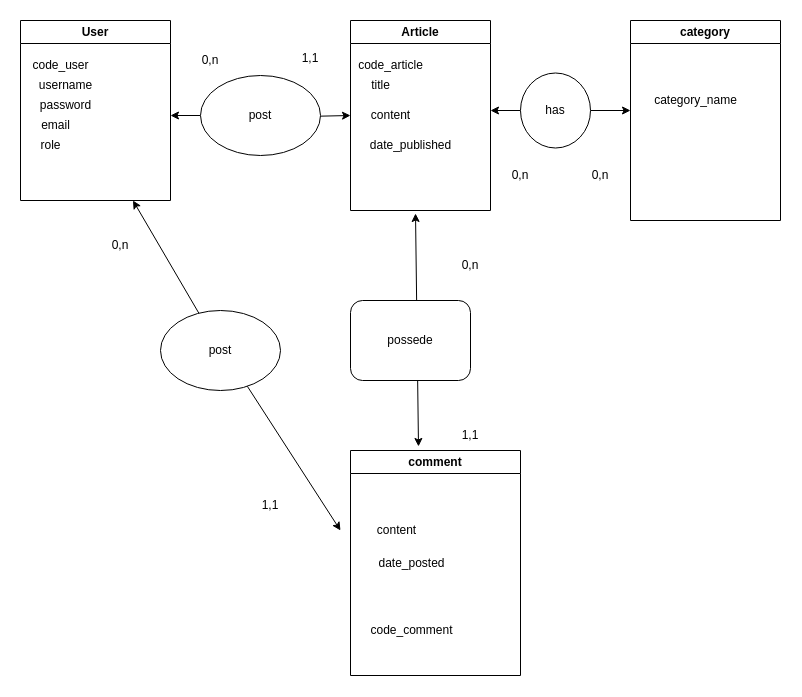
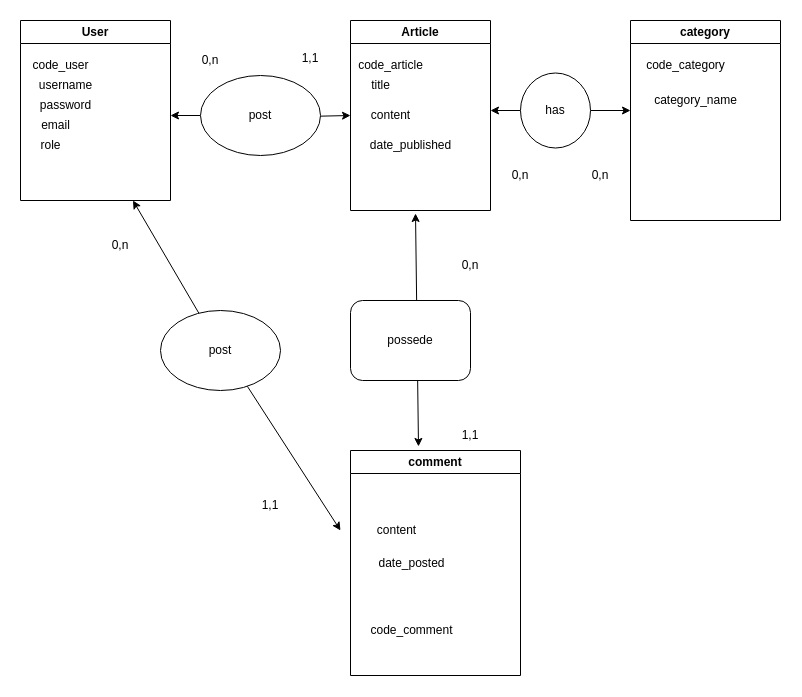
  <mxCell id="0" />
  <mxCell id="1" parent="0" />
  <mxCell id="2" value="User" style="swimlane;whiteSpace=wrap;html=1;" parent="1" vertex="1"><mxGeometry x="20" y="20" width="150" height="180" as="geometry" /></mxCell>
  <mxCell id="3" value="code_user" style="text;html=1;align=center;verticalAlign=middle;resizable=0;points=[];autosize=1;strokeColor=none;fillColor=none;" parent="2" vertex="1"><mxGeometry y="30" width="80" height="30" as="geometry" /></mxCell>
  <mxCell id="4" value="username" style="text;html=1;align=center;verticalAlign=middle;resizable=0;points=[];autosize=1;strokeColor=none;fillColor=none;" parent="2" vertex="1"><mxGeometry x="5" y="50" width="80" height="30" as="geometry" /></mxCell>
  <mxCell id="5" value="password" style="text;html=1;align=center;verticalAlign=middle;resizable=0;points=[];autosize=1;strokeColor=none;fillColor=none;" parent="2" vertex="1"><mxGeometry x="10" y="70" width="70" height="30" as="geometry" /></mxCell>
  <mxCell id="6" value="email" style="text;html=1;align=center;verticalAlign=middle;resizable=0;points=[];autosize=1;strokeColor=none;fillColor=none;" parent="2" vertex="1"><mxGeometry x="10" y="90" width="50" height="30" as="geometry" /></mxCell>
  <mxCell id="7" value="role" style="text;html=1;align=center;verticalAlign=middle;resizable=0;points=[];autosize=1;strokeColor=none;fillColor=none;" parent="2" vertex="1"><mxGeometry x="10" y="110" width="40" height="30" as="geometry" /></mxCell>
  <mxCell id="8" value="Article" style="swimlane;whiteSpace=wrap;html=1;" parent="1" vertex="1"><mxGeometry x="350" y="20" width="140" height="190" as="geometry" /></mxCell>
  <mxCell id="9" value="title" style="text;html=1;align=center;verticalAlign=middle;resizable=0;points=[];autosize=1;strokeColor=none;fillColor=none;" parent="8" vertex="1"><mxGeometry x="10" y="50" width="40" height="30" as="geometry" /></mxCell>
  <mxCell id="10" value="code_article" style="text;html=1;align=center;verticalAlign=middle;resizable=0;points=[];autosize=1;strokeColor=none;fillColor=none;" parent="8" vertex="1"><mxGeometry x="-5" y="30" width="90" height="30" as="geometry" /></mxCell>
  <mxCell id="11" value="date_published" style="text;html=1;align=center;verticalAlign=middle;resizable=0;points=[];autosize=1;strokeColor=none;fillColor=none;" parent="8" vertex="1"><mxGeometry x="10" y="110" width="100" height="30" as="geometry" /></mxCell>
  <mxCell id="12" value="content" style="text;html=1;align=center;verticalAlign=middle;resizable=0;points=[];autosize=1;strokeColor=none;fillColor=none;" parent="8" vertex="1"><mxGeometry x="10" y="80" width="60" height="30" as="geometry" /></mxCell>
  <mxCell id="13" value="comment" style="swimlane;whiteSpace=wrap;html=1;" parent="1" vertex="1"><mxGeometry x="350" y="450" width="170" height="225" as="geometry" /></mxCell>
  <mxCell id="14" value="code_comment" style="text;html=1;align=center;verticalAlign=middle;resizable=0;points=[];autosize=1;strokeColor=none;fillColor=none;" parent="13" vertex="1"><mxGeometry x="6" y="165" width="110" height="30" as="geometry" /></mxCell>
  <mxCell id="15" value="content" style="text;html=1;align=center;verticalAlign=middle;resizable=0;points=[];autosize=1;strokeColor=none;fillColor=none;" parent="13" vertex="1"><mxGeometry x="16" y="65" width="60" height="30" as="geometry" /></mxCell>
  <mxCell id="16" value="date_posted" style="text;html=1;align=center;verticalAlign=middle;resizable=0;points=[];autosize=1;strokeColor=none;fillColor=none;" parent="13" vertex="1"><mxGeometry x="16" y="97.5" width="90" height="30" as="geometry" /></mxCell>
  <mxCell id="17" value="category" style="swimlane;whiteSpace=wrap;html=1;" parent="1" vertex="1"><mxGeometry x="630" y="20" width="150" height="200" as="geometry" /></mxCell>
+ <mxCell id="18" value="code_category" style="text;html=1;align=center;verticalAlign=middle;resizable=0;points=[];autosize=1;strokeColor=none;fillColor=none;" parent="17" vertex="1"><mxGeometry x="5" y="30" width="100" height="30" as="geometry" /></mxCell>
  <mxCell id="19" value="category_name" style="text;html=1;align=center;verticalAlign=middle;resizable=0;points=[];autosize=1;strokeColor=none;fillColor=none;" parent="17" vertex="1"><mxGeometry x="10" y="65" width="110" height="30" as="geometry" /></mxCell>
  <mxCell id="20" value="" style="endArrow=classic;startArrow=classic;html=1;entryX=0.917;entryY=1.1;entryDx=0;entryDy=0;entryPerimeter=0;exitX=0.4;exitY=-0.018;exitDx=0;exitDy=0;exitPerimeter=0;" parent="1" source="13" edge="1"><mxGeometry width="50" height="50" relative="1" as="geometry"><mxPoint x="370" y="380" as="sourcePoint" /><mxPoint x="415.02" y="213" as="targetPoint" /></mxGeometry></mxCell>
  <mxCell id="21" value="" style="endArrow=classic;startArrow=none;html=1;entryX=0;entryY=0.5;entryDx=0;entryDy=0;" parent="1" source="25" target="8" edge="1"><mxGeometry width="50" height="50" relative="1" as="geometry"><mxPoint x="170" y="115" as="sourcePoint" /><mxPoint x="260" y="70" as="targetPoint" /></mxGeometry></mxCell>
  <mxCell id="22" value="" style="endArrow=classic;startArrow=none;html=1;" parent="1" source="27" edge="1"><mxGeometry width="50" height="50" relative="1" as="geometry"><mxPoint x="490" y="110" as="sourcePoint" /><mxPoint x="630" y="110" as="targetPoint" /></mxGeometry></mxCell>
  <mxCell id="23" value="possede" style="whiteSpace=wrap;html=1;rounded=1;" parent="1" vertex="1"><mxGeometry x="350" y="300" width="120" height="80" as="geometry" /></mxCell>
  <mxCell id="24" value="" style="endArrow=none;startArrow=classic;html=1;entryX=0;entryY=0.5;entryDx=0;entryDy=0;" parent="1" target="25" edge="1"><mxGeometry width="50" height="50" relative="1" as="geometry"><mxPoint x="170" y="115" as="sourcePoint" /><mxPoint x="350" y="115" as="targetPoint" /></mxGeometry></mxCell>
  <mxCell id="25" value="post" style="ellipse;whiteSpace=wrap;html=1;" parent="1" vertex="1"><mxGeometry x="200" y="75" width="120" height="80" as="geometry" /></mxCell>
  <mxCell id="26" value="" style="endArrow=none;startArrow=classic;html=1;" parent="1" target="27" edge="1"><mxGeometry width="50" height="50" relative="1" as="geometry"><mxPoint x="490" y="110" as="sourcePoint" /><mxPoint x="630" y="110" as="targetPoint" /></mxGeometry></mxCell>
  <mxCell id="27" value="has" style="ellipse;whiteSpace=wrap;html=1;" parent="1" vertex="1"><mxGeometry x="520" y="72.5" width="70" height="75" as="geometry" /></mxCell>
  <mxCell id="28" value="0,n" style="text;html=1;strokeColor=none;fillColor=none;align=center;verticalAlign=middle;whiteSpace=wrap;rounded=0;" parent="1" vertex="1"><mxGeometry x="180" y="45" width="60" height="30" as="geometry" /></mxCell>
  <mxCell id="29" value="1,1" style="text;html=1;strokeColor=none;fillColor=none;align=center;verticalAlign=middle;whiteSpace=wrap;rounded=0;" parent="1" vertex="1"><mxGeometry x="280" y="42.5" width="60" height="30" as="geometry" /></mxCell>
  <mxCell id="30" value="0,n" style="text;html=1;strokeColor=none;fillColor=none;align=center;verticalAlign=middle;whiteSpace=wrap;rounded=0;" parent="1" vertex="1"><mxGeometry x="440" y="250" width="60" height="30" as="geometry" /></mxCell>
  <mxCell id="31" value="1,1" style="text;html=1;strokeColor=none;fillColor=none;align=center;verticalAlign=middle;whiteSpace=wrap;rounded=0;" parent="1" vertex="1"><mxGeometry x="440" y="420" width="60" height="30" as="geometry" /></mxCell>
  <mxCell id="32" value="0,n" style="text;html=1;strokeColor=none;fillColor=none;align=center;verticalAlign=middle;whiteSpace=wrap;rounded=0;" parent="1" vertex="1"><mxGeometry x="570" y="160" width="60" height="30" as="geometry" /></mxCell>
  <mxCell id="33" value="0,n" style="text;html=1;strokeColor=none;fillColor=none;align=center;verticalAlign=middle;whiteSpace=wrap;rounded=0;" parent="1" vertex="1"><mxGeometry x="490" y="160" width="60" height="30" as="geometry" /></mxCell>
  <mxCell id="34" value="" style="endArrow=classic;startArrow=none;html=1;exitX=0.75;exitY=1;exitDx=0;exitDy=0;" parent="1" source="36" edge="1"><mxGeometry width="50" height="50" relative="1" as="geometry"><mxPoint x="185" y="420" as="sourcePoint" /><mxPoint x="340" y="530" as="targetPoint" /></mxGeometry></mxCell>
  <mxCell id="35" value="" style="endArrow=none;startArrow=classic;html=1;exitX=0.75;exitY=1;exitDx=0;exitDy=0;" parent="1" source="2" target="36" edge="1"><mxGeometry width="50" height="50" relative="1" as="geometry"><mxPoint x="132.5" y="200" as="sourcePoint" /><mxPoint x="340" y="530" as="targetPoint" /></mxGeometry></mxCell>
  <mxCell id="36" value="post" style="ellipse;whiteSpace=wrap;html=1;" parent="1" vertex="1"><mxGeometry x="160" y="310" width="120" height="80" as="geometry" /></mxCell>
  <mxCell id="37" value="0,n" style="text;html=1;strokeColor=none;fillColor=none;align=center;verticalAlign=middle;whiteSpace=wrap;rounded=0;" parent="1" vertex="1"><mxGeometry x="90" y="230" width="60" height="30" as="geometry" /></mxCell>
  <mxCell id="38" value="1,1" style="text;html=1;strokeColor=none;fillColor=none;align=center;verticalAlign=middle;whiteSpace=wrap;rounded=0;" parent="1" vertex="1"><mxGeometry x="240" y="490" width="60" height="30" as="geometry" /></mxCell>
